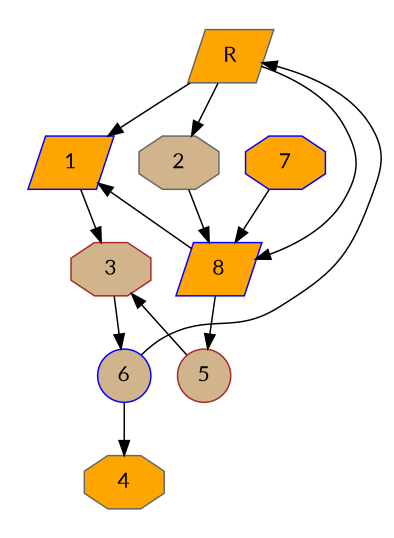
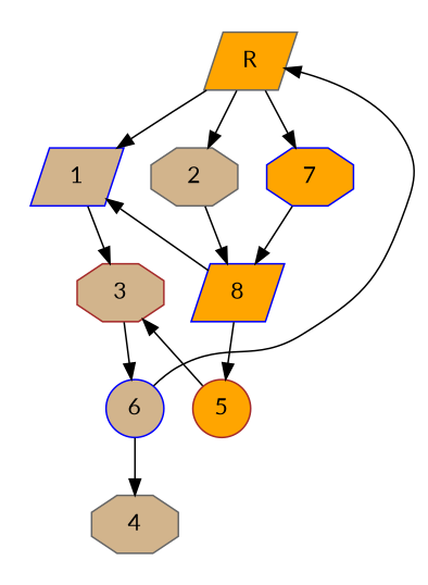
  digraph {
    fontname=Lato
    node [color=blue fillcolor=orange fontname=Lato shape=octagon style=filled]
    edge [fontname=Lato]
    n1 [color=gray40 label=R shape=parallelogram]
    7
    2 [color=gray40 fillcolor=tan]
-   1 [shape=parallelogram]
-   4 [color=gray40]
+   1 [fillcolor=tan shape=parallelogram]
+   4 [color=gray40 fillcolor=tan]
    3 [color=brown fillcolor=tan]
    8 [shape=parallelogram]
    6 [fillcolor=tan shape=circle]
-   5 [color=brown fillcolor=tan shape=circle]
+   5 [color=brown shape=circle]
    subgraph cluster_1 {
      peripheries=0
      n1
    }
    subgraph cluster_2 {
      peripheries=0
      7
      2
      1
    }
    subgraph cluster_3 {
      peripheries=0
      4
    }
    subgraph cluster_4 {
      peripheries=0
      3
      8
    }
    subgraph cluster_5 {
      peripheries=0
      6
      5
    }
-   n1 -> 8
+   n1 -> 7
    n1 -> 2
    n1 -> 1
    7 -> 8
    2 -> 8
    1 -> 3
    3 -> 6
    8 -> 1 [constraint=false]
    8 -> 5
    6 -> n1 [constraint=false]
    6 -> 4
    5 -> 3 [constraint=false]
  }
